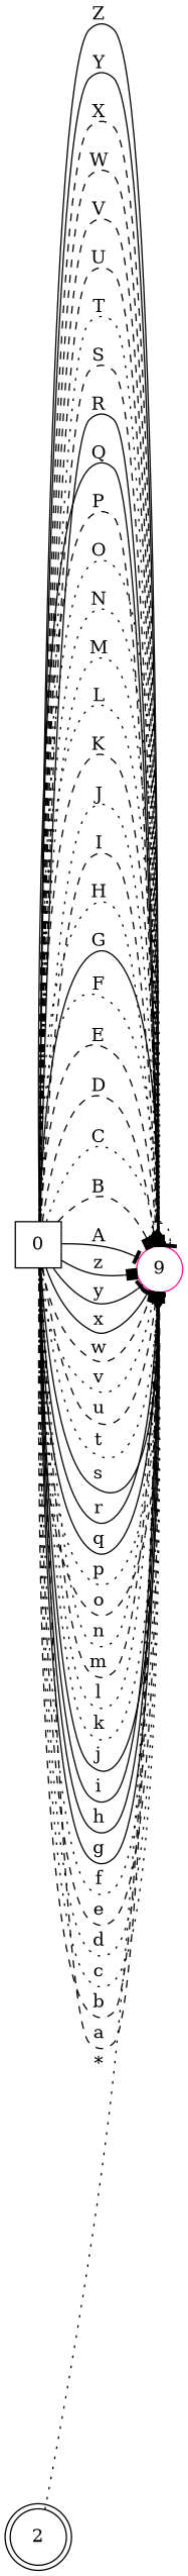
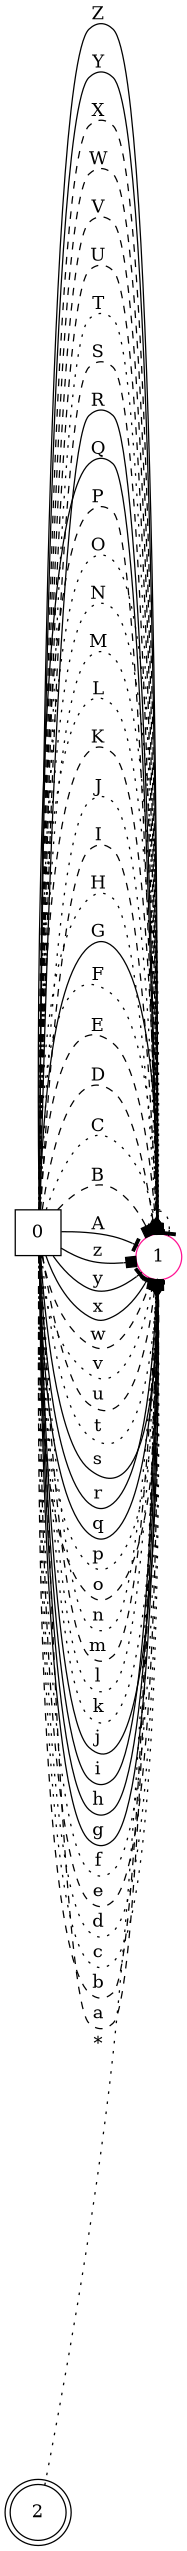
  digraph {
    fontname="DejaVu Serif"
    rankdir=LR
    node [color=black fontname="DejaVu Serif"]
    edge [arrowhead=box fontname="DejaVu Serif" style=dotted]
    0 [shape=square]
-   1 [color=deeppink shape=circle label=9]
+   1 [color=deeppink shape=circle]
    2 [shape=doublecircle]
    0 -> 1 [label="Z " style=solid]
    0 -> 1 [arrowhead=diamond label="Y " style=solid]
    0 -> 1 [arrowhead=diamond label="X " style=dashed]
    0 -> 1 [arrowhead=tee label="W " style=dashed]
    0 -> 1 [label="V " style=dashed]
    0 -> 1 [arrowhead=tee label="U " style=dashed]
    0 -> 1 [arrowhead=diamond label="T "]
    0 -> 1 [arrowhead=diamond label="S " style=dashed]
    0 -> 1 [label="R " style=solid]
    0 -> 1 [label="Q " style=solid]
    0 -> 1 [arrowhead=diamond label="P " style=dashed]
    0 -> 1 [label="O "]
    0 -> 1 [arrowhead=tee label="N "]
    0 -> 1 [label="M "]
    0 -> 1 [arrowhead=diamond label="L "]
    0 -> 1 [arrowhead=diamond label="K " style=dashed]
    0 -> 1 [arrowhead=tee label="J "]
    0 -> 1 [label="I " style=dashed]
    0 -> 1 [arrowhead=diamond label="H "]
    0 -> 1 [label="G " style=solid]
    0 -> 1 [arrowhead=diamond label="F "]
    0 -> 1 [arrowhead=diamond label="E " style=dashed]
    0 -> 1 [arrowhead=diamond label="D " style=dashed]
    0 -> 1 [label="C "]
    0 -> 1 [label="B " style=dashed]
    0 -> 1 [arrowhead=tee label="A " style=solid]
    0 -> 1 [label="z " style=solid]
    0 -> 1 [arrowhead=tee label="y " style=solid]
    0 -> 1 [arrowhead=tee label="x " style=solid]
    0 -> 1 [arrowhead=tee label="w " style=dashed]
    0 -> 1 [label="v "]
    0 -> 1 [label="u " style=dashed]
    0 -> 1 [label="t "]
    0 -> 1 [label="s " style=solid]
    0 -> 1 [arrowhead=tee label="r " style=solid]
    0 -> 1 [arrowhead=diamond label="q " style=solid]
    0 -> 1 [label="p "]
    0 -> 1 [label="o " style=dashed]
    0 -> 1 [arrowhead=diamond label="n "]
    0 -> 1 [arrowhead=tee label="m " style=dashed]
    0 -> 1 [label="l "]
    0 -> 1 [arrowhead=tee label="k "]
    0 -> 1 [arrowhead=diamond label="j " style=solid]
    0 -> 1 [arrowhead=diamond label="i " style=solid]
    0 -> 1 [arrowhead=tee label="h " style=solid]
    0 -> 1 [arrowhead=diamond label="g " style=solid]
    0 -> 1 [arrowhead=diamond label="f "]
    0 -> 1 [arrowhead=tee label="e " style=dashed]
    0 -> 1 [arrowhead=tee label="d "]
    0 -> 1 [label="c "]
    0 -> 1 [arrowhead=diamond label="b " style=dashed]
    0 -> 1 [arrowhead=tee label="a " style=dashed]
    1 -> 1 [arrowhead=tee label="_ "]
    2 -> 1 [arrowhead=diamond label="* "]
  }
